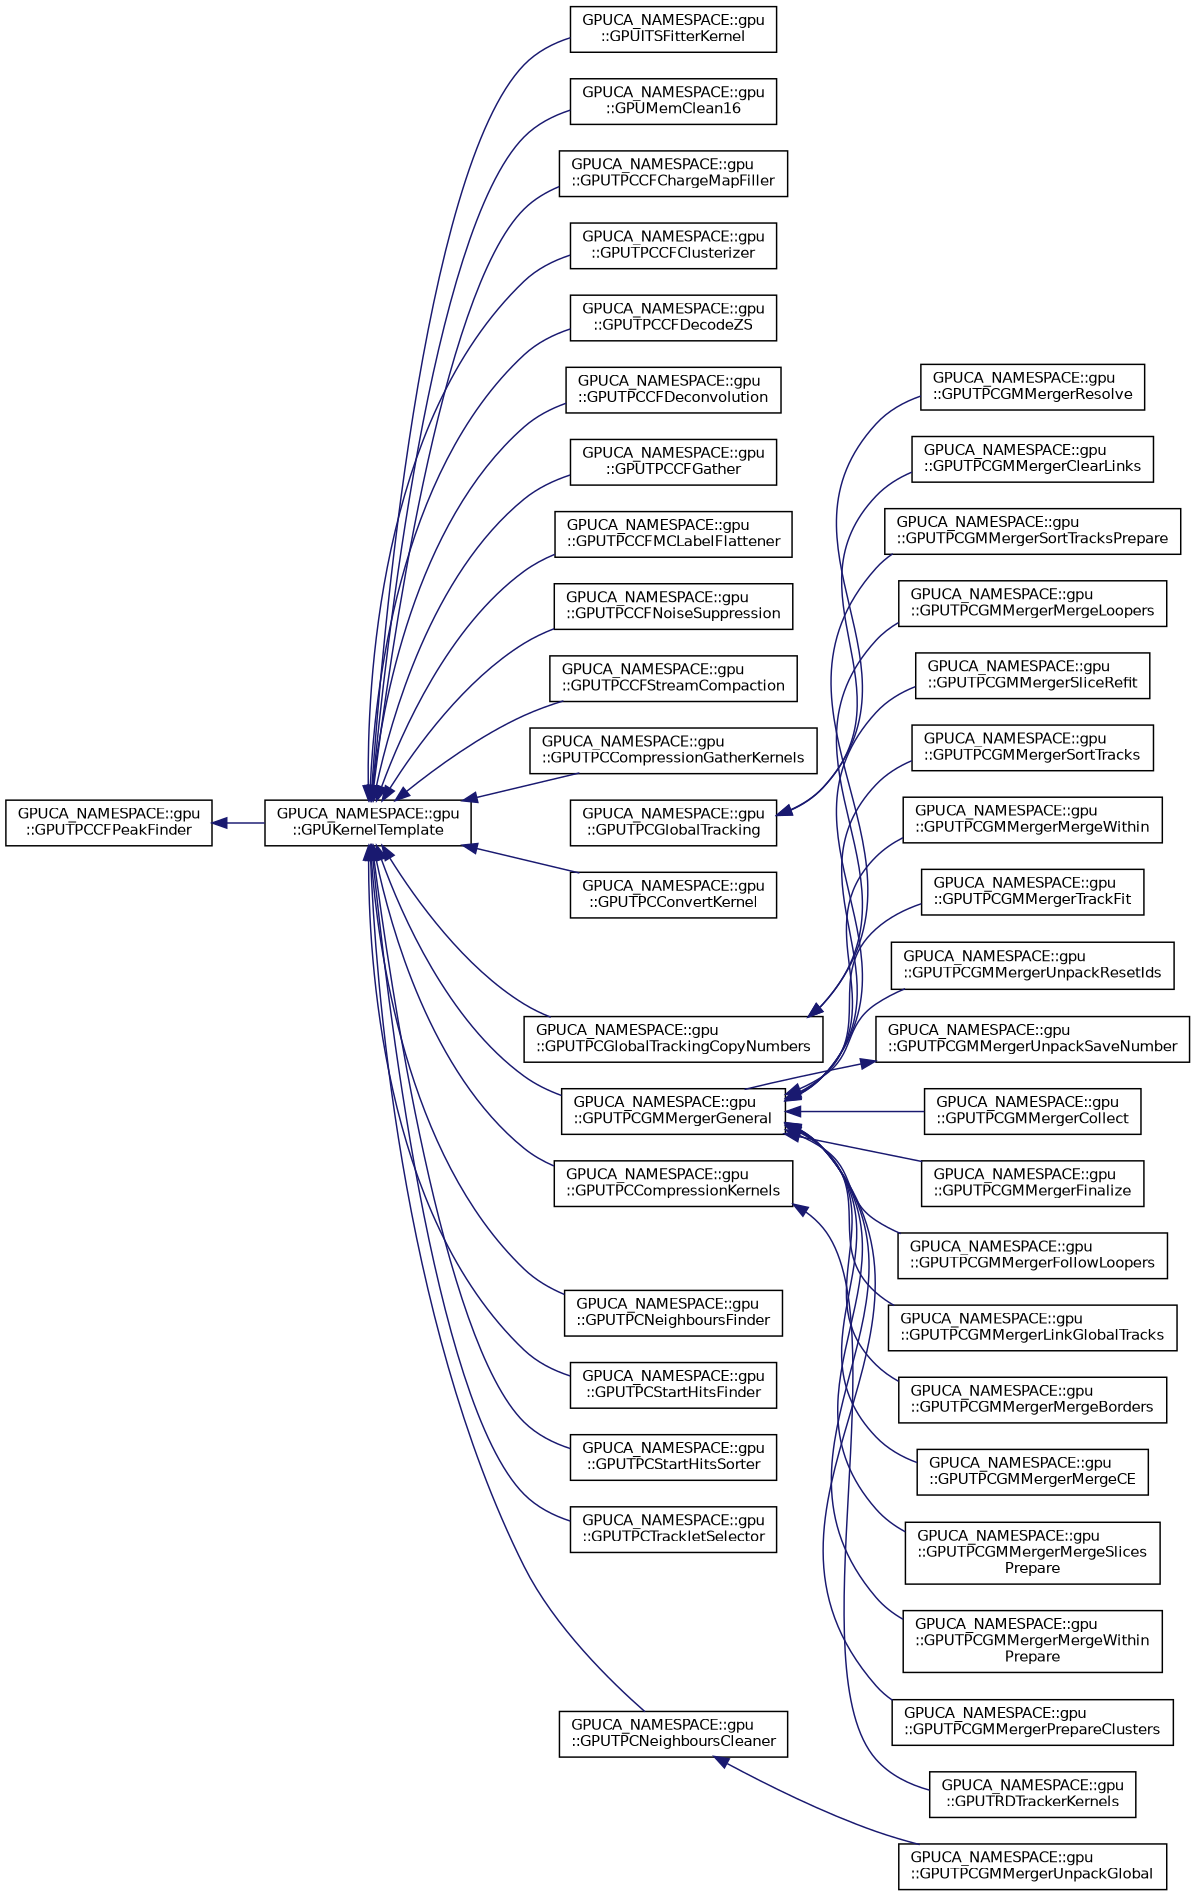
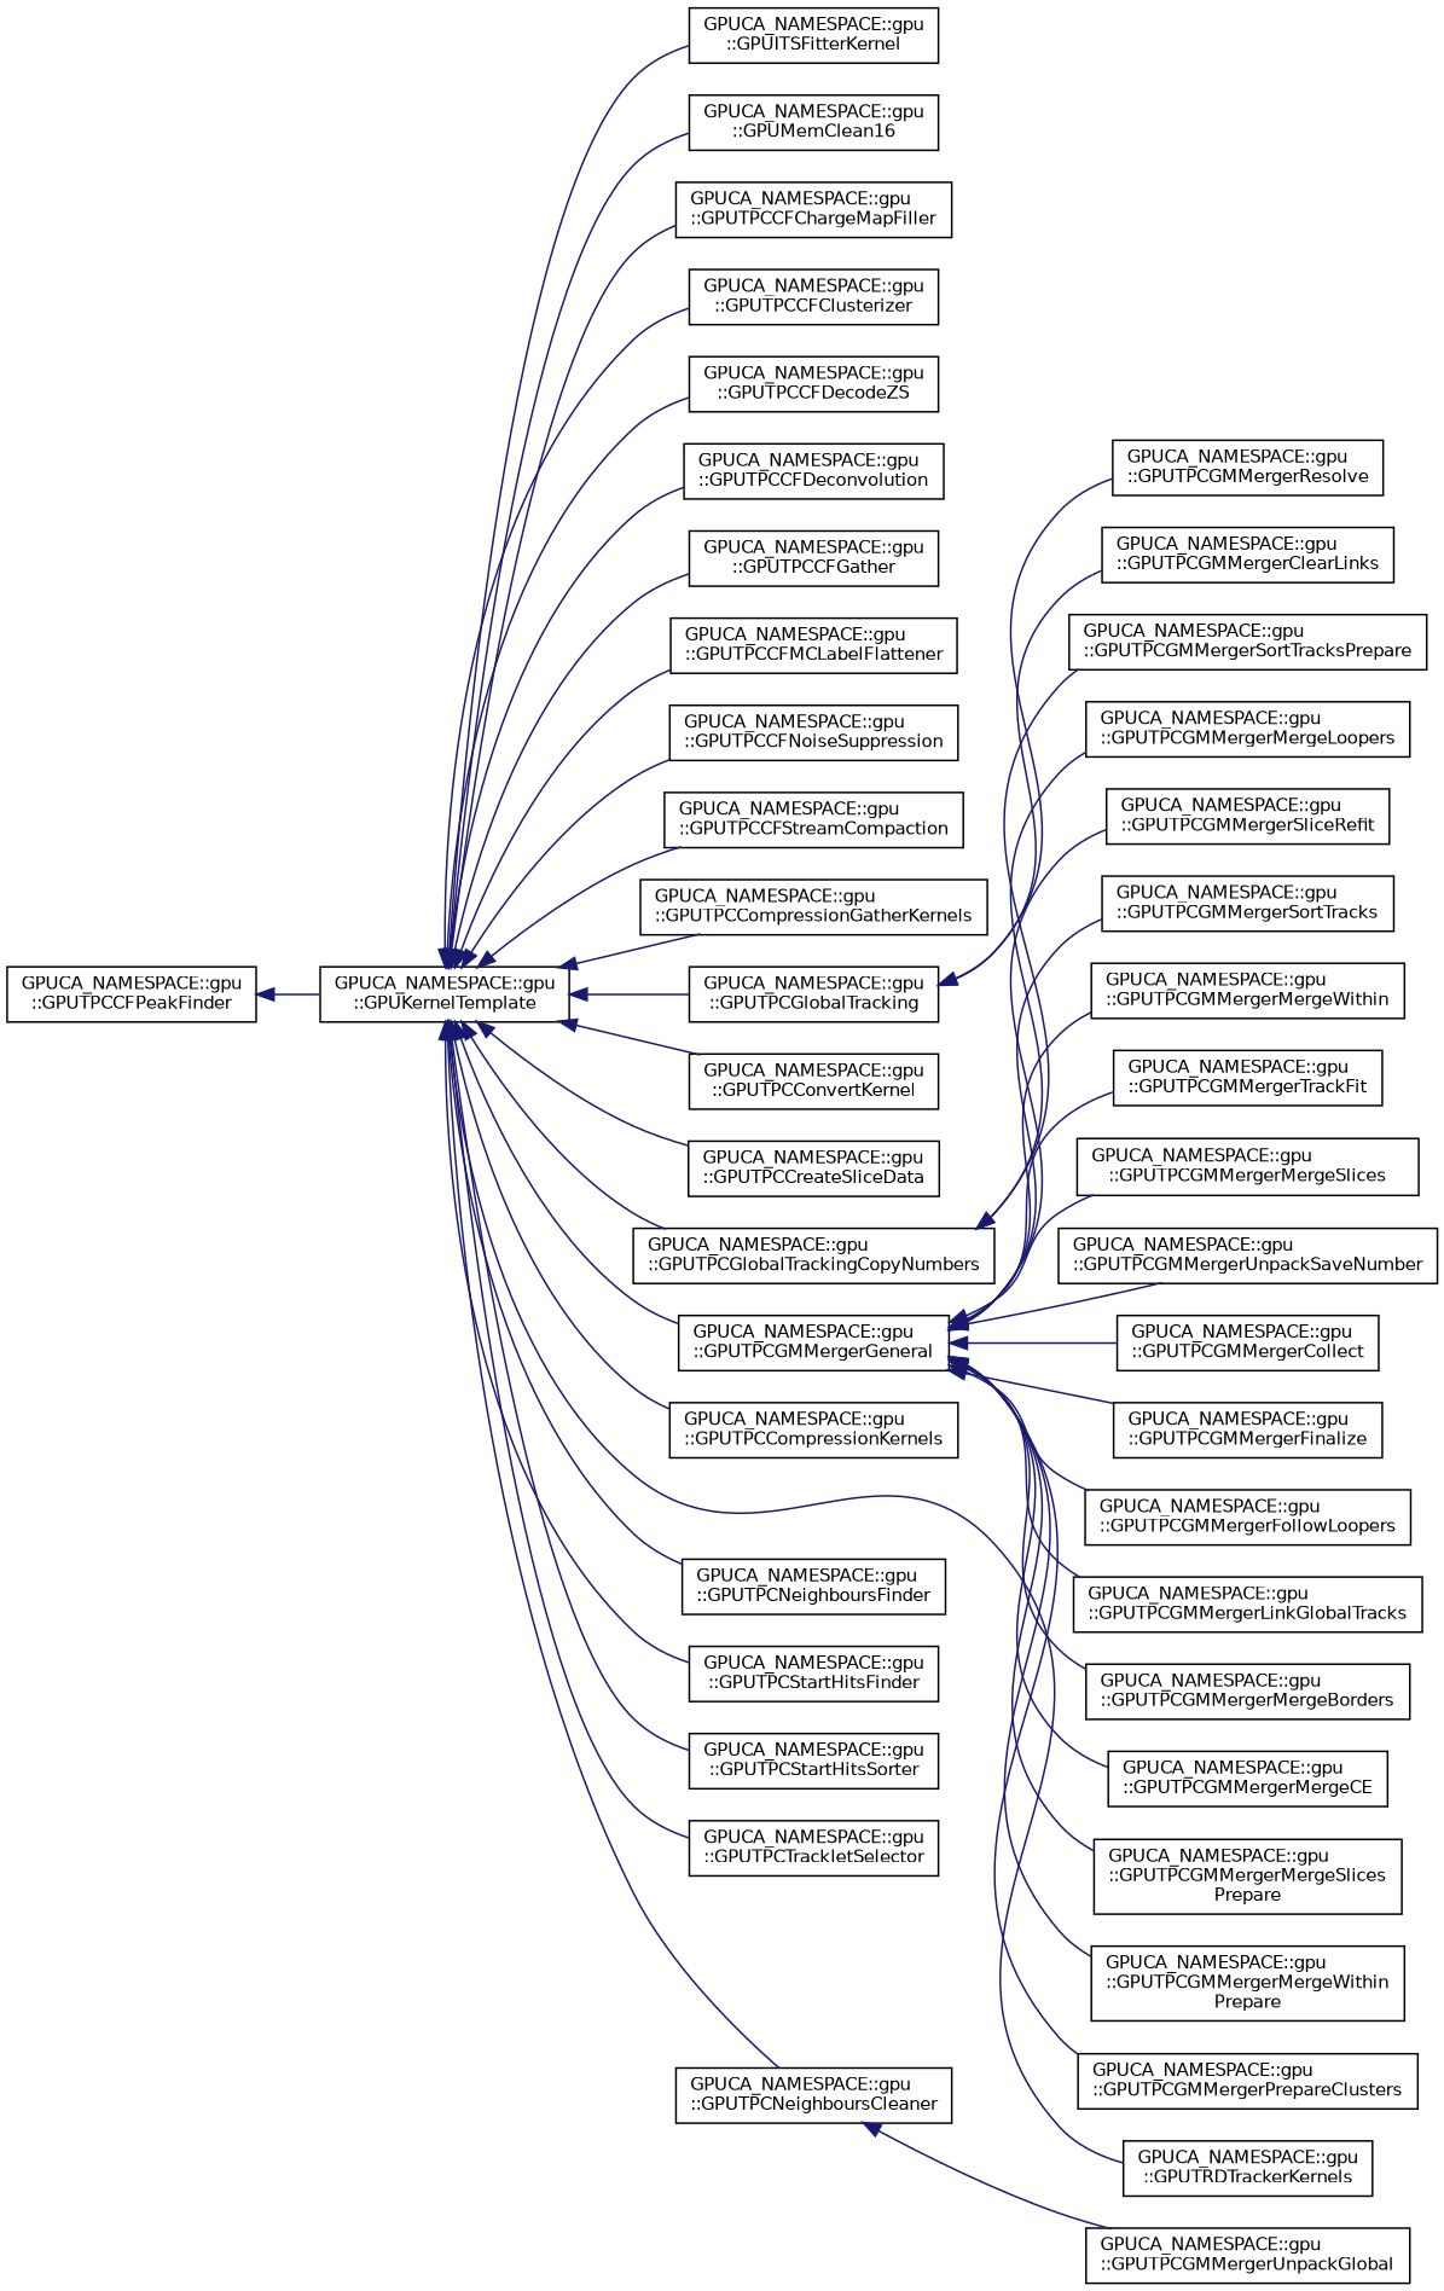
  digraph {
    rankdir=LR
    node [color=black fontname=Helvetica fontsize=10 shape=record]
    edge [color=midnightblue dir=back fontname=Helvetica fontsize=10 labelfontname=Helvetica labelfontsize=10 style=solid]
    n1 [height=0.2 label="GPUCA_NAMESPACE::gpu\l::GPUKernelTemplate" width=0.4]
    n2 [height=0.2 label="GPUCA_NAMESPACE::gpu\l::GPUITSFitterKernel" width=0.4]
    n3 [height=0.2 label="GPUCA_NAMESPACE::gpu\l::GPUMemClean16" width=0.4]
    n4 [height=0.2 label="GPUCA_NAMESPACE::gpu\l::GPUTPCCFChargeMapFiller" width=0.4]
    n5 [height=0.2 label="GPUCA_NAMESPACE::gpu\l::GPUTPCCFClusterizer" width=0.4]
    n6 [height=0.2 label="GPUCA_NAMESPACE::gpu\l::GPUTPCCFDecodeZS" width=0.4]
    n7 [height=0.2 label="GPUCA_NAMESPACE::gpu\l::GPUTPCCFDeconvolution" width=0.4]
    n8 [height=0.2 label="GPUCA_NAMESPACE::gpu\l::GPUTPCCFGather" width=0.4]
    n9 [height=0.2 label="GPUCA_NAMESPACE::gpu\l::GPUTPCCFMCLabelFlattener" width=0.4]
    n10 [height=0.2 label="GPUCA_NAMESPACE::gpu\l::GPUTPCCFNoiseSuppression" width=0.4]
    n11 [height=0.2 label="GPUCA_NAMESPACE::gpu\l::GPUTPCCFStreamCompaction" width=0.4]
    n12 [height=0.2 label="GPUCA_NAMESPACE::gpu\l::GPUTPCCompressionGatherKernels" width=0.4]
    n13 [height=0.2 label="GPUCA_NAMESPACE::gpu\l::GPUTPCCompressionKernels" width=0.4]
    n14 [height=0.2 label="GPUCA_NAMESPACE::gpu\l::GPUTPCConvertKernel" width=0.4]
+   n15 [height=0.2 label="GPUCA_NAMESPACE::gpu\l::GPUTPCCreateSliceData" width=0.4]
    n16 [height=0.2 label="GPUCA_NAMESPACE::gpu\l::GPUTPCGlobalTracking" width=0.4]
    n17 [height=0.2 label="GPUCA_NAMESPACE::gpu\l::GPUTPCGlobalTrackingCopyNumbers" width=0.4]
    n18 [height=0.2 label="GPUCA_NAMESPACE::gpu\l::GPUTPCGMMergerGeneral" width=0.4]
    n19 [height=0.2 label="GPUCA_NAMESPACE::gpu\l::GPUTPCNeighboursCleaner" width=0.4]
    n20 [height=0.2 label="GPUCA_NAMESPACE::gpu\l::GPUTPCNeighboursFinder" width=0.4]
    n21 [height=0.2 label="GPUCA_NAMESPACE::gpu\l::GPUTPCStartHitsFinder" width=0.4]
    n22 [height=0.2 label="GPUCA_NAMESPACE::gpu\l::GPUTPCStartHitsSorter" width=0.4]
    n23 [height=0.2 label="GPUCA_NAMESPACE::gpu\l::GPUTPCTrackletSelector" width=0.4]
    n24 [height=0.2 label="GPUCA_NAMESPACE::gpu\l::GPUTRDTrackerKernels" width=0.4]
    n25 [height=0.2 label="GPUCA_NAMESPACE::gpu\l::GPUTPCCFPeakFinder" width=0.4]
    n26 [height=0.2 label="GPUCA_NAMESPACE::gpu\l::GPUTPCGMMergerClearLinks" width=0.4]
    n27 [height=0.2 label="GPUCA_NAMESPACE::gpu\l::GPUTPCGMMergerResolve" width=0.4]
    n28 [height=0.2 label="GPUCA_NAMESPACE::gpu\l::GPUTPCGMMergerMergeLoopers" width=0.4]
    n29 [height=0.2 label="GPUCA_NAMESPACE::gpu\l::GPUTPCGMMergerSortTracksPrepare" width=0.4]
    n30 [height=0.2 label="GPUCA_NAMESPACE::gpu\l::GPUTPCGMMergerCollect" width=0.4]
    n31 [height=0.2 label="GPUCA_NAMESPACE::gpu\l::GPUTPCGMMergerFinalize" width=0.4]
    n32 [height=0.2 label="GPUCA_NAMESPACE::gpu\l::GPUTPCGMMergerFollowLoopers" width=0.4]
    n33 [height=0.2 label="GPUCA_NAMESPACE::gpu\l::GPUTPCGMMergerLinkGlobalTracks" width=0.4]
    n34 [height=0.2 label="GPUCA_NAMESPACE::gpu\l::GPUTPCGMMergerMergeBorders" width=0.4]
    n35 [height=0.2 label="GPUCA_NAMESPACE::gpu\l::GPUTPCGMMergerMergeCE" width=0.4]
    n36 [height=0.2 label="GPUCA_NAMESPACE::gpu\l::GPUTPCGMMergerMergeSlices\lPrepare" width=0.4]
    n37 [height=0.2 label="GPUCA_NAMESPACE::gpu\l::GPUTPCGMMergerMergeWithin\lPrepare" width=0.4]
    n38 [height=0.2 label="GPUCA_NAMESPACE::gpu\l::GPUTPCGMMergerPrepareClusters" width=0.4]
    n39 [height=0.2 label="GPUCA_NAMESPACE::gpu\l::GPUTPCGMMergerSliceRefit" width=0.4]
    n40 [height=0.2 label="GPUCA_NAMESPACE::gpu\l::GPUTPCGMMergerSortTracks" width=0.4]
    n41 [height=0.2 label="GPUCA_NAMESPACE::gpu\l::GPUTPCGMMergerMergeWithin" width=0.4]
    n42 [height=0.2 label="GPUCA_NAMESPACE::gpu\l::GPUTPCGMMergerTrackFit" width=0.4]
-   n43 [height=0.2 label="GPUCA_NAMESPACE::gpu\l::GPUTPCGMMergerUnpackResetIds" width=0.4]
+   n43 [height=0.2 label="GPUCA_NAMESPACE::gpu\l::GPUTPCGMMergerMergeSlices" width=0.4]
    n44 [height=0.2 label="GPUCA_NAMESPACE::gpu\l::GPUTPCGMMergerUnpackSaveNumber" width=0.4]
    n45 [height=0.2 label="GPUCA_NAMESPACE::gpu\l::GPUTPCGMMergerUnpackGlobal" width=0.4]
    n1 -> n2
    n1 -> n3
    n1 -> n4
    n1 -> n5
    n1 -> n6
    n1 -> n7
    n1 -> n8
    n1 -> n9
    n1 -> n10
    n1 -> n11
    n1 -> n12
    n1 -> n13
    n1 -> n14
+   n1 -> n15
+   n1 -> n16
    n1 -> n17
    n1 -> n18
    n1 -> n19
    n1 -> n20
    n1 -> n21
    n1 -> n22
    n1 -> n23
-   n13 -> n24
+   n1 -> n24
    n16 -> n26
    n16 -> n27
    n17 -> n28
    n17 -> n29
    n18 -> n30
    n18 -> n31
    n18 -> n32
    n18 -> n33
    n18 -> n34
    n18 -> n35
    n18 -> n36
    n18 -> n37
    n18 -> n38
    n18 -> n39
    n18 -> n40
    n18 -> n41
    n18 -> n42
    n18 -> n43
-   n44 -> n18
+   n18 -> n44
    n19 -> n45
    n25 -> n1
  }
